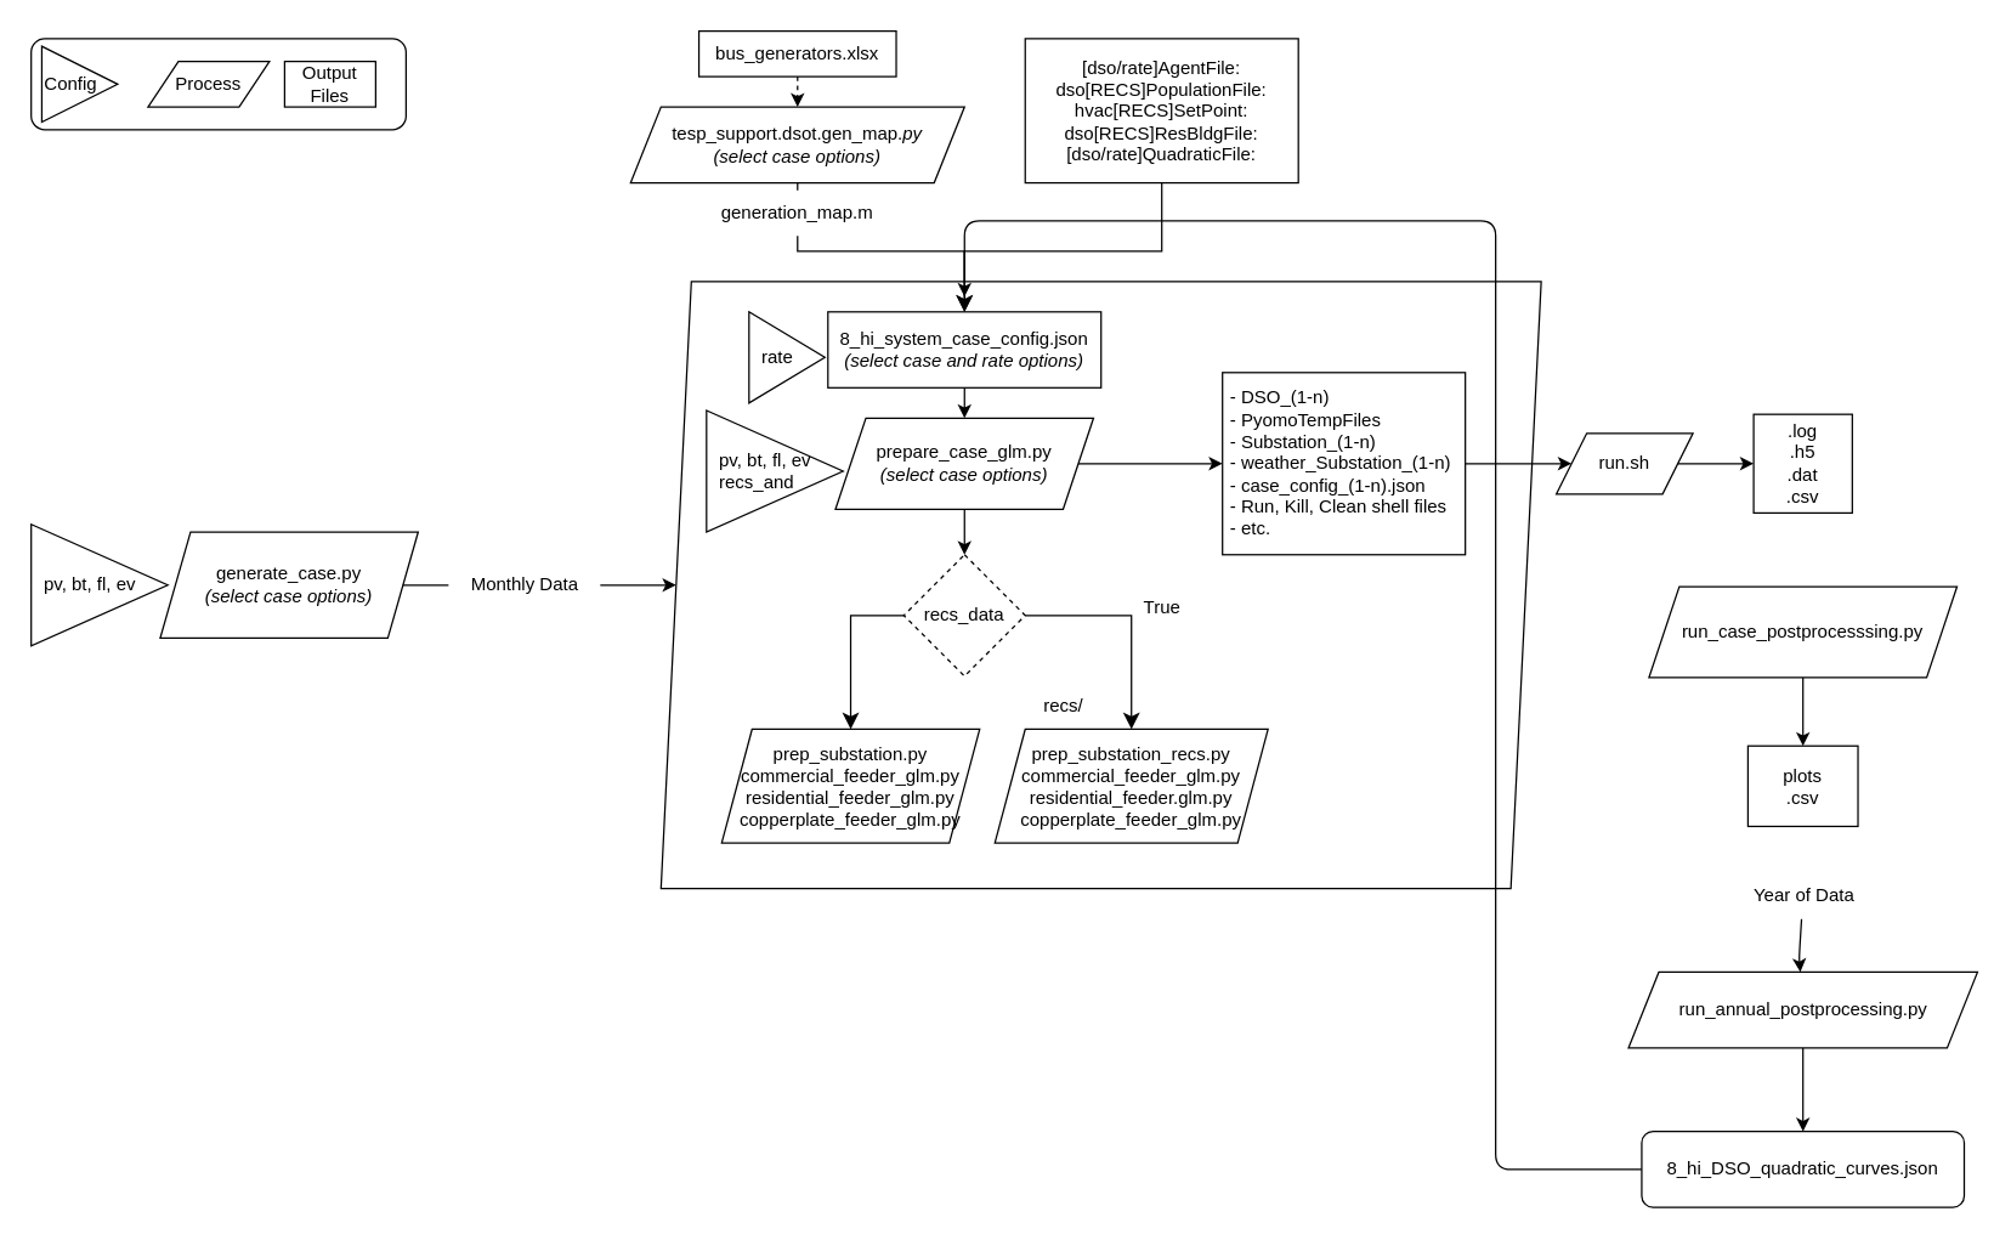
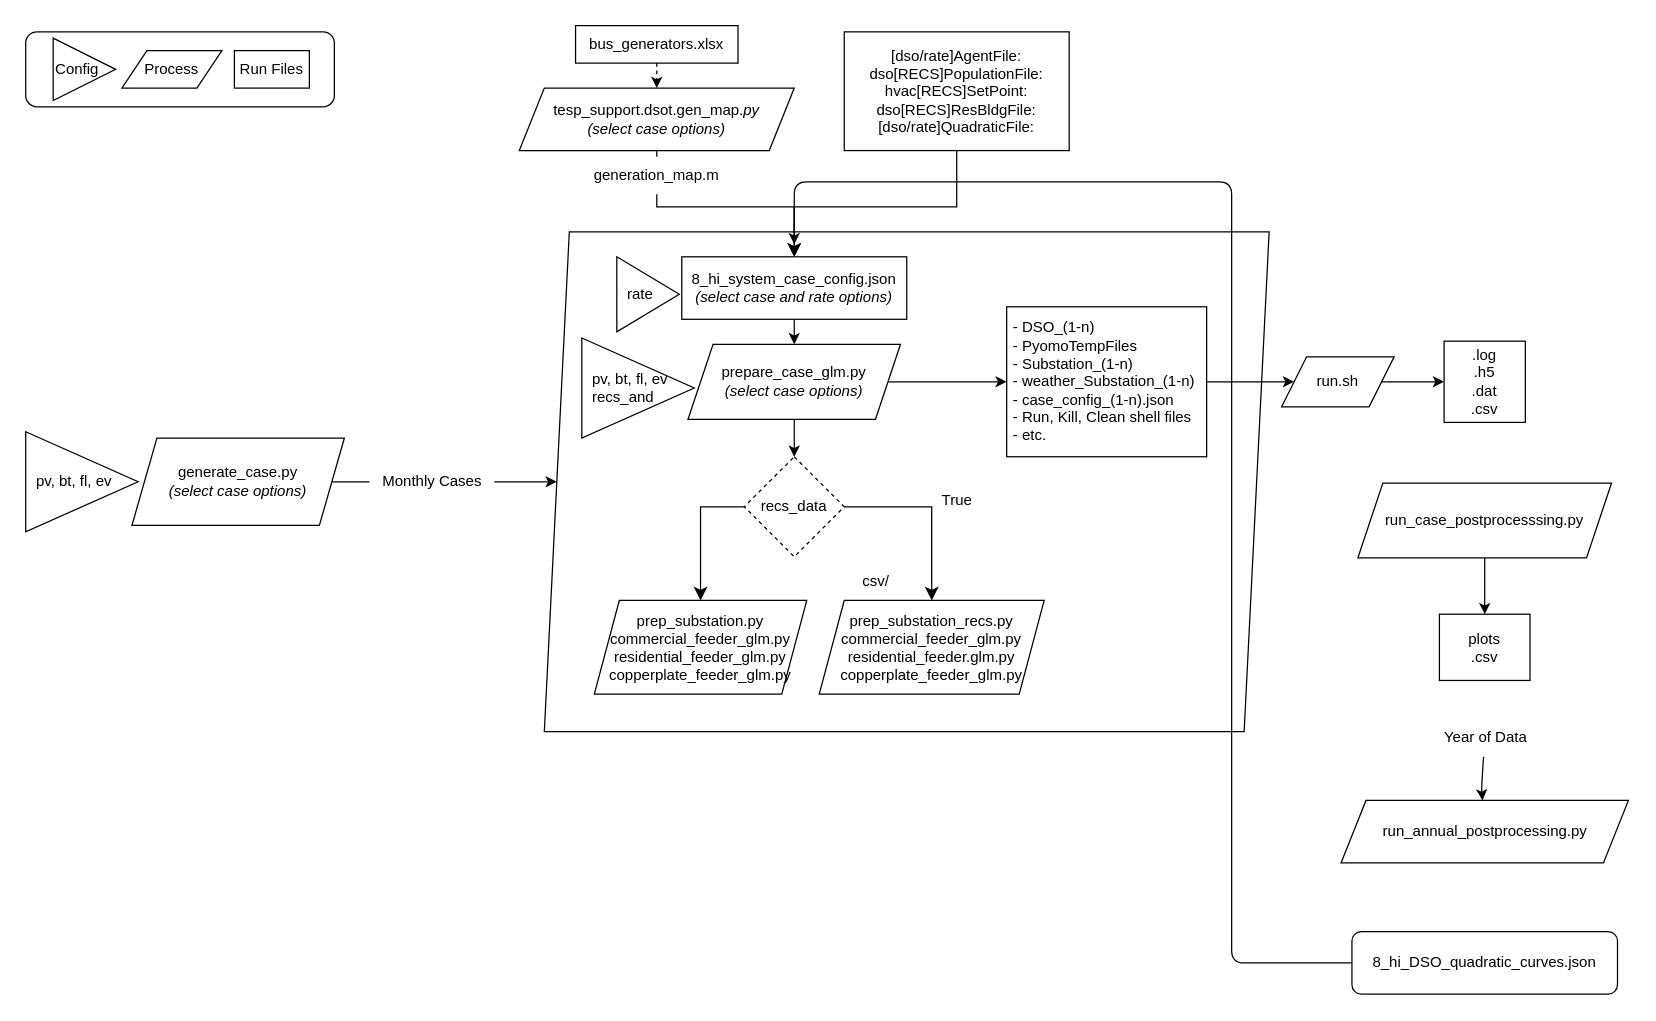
  <mxCell id="0" />
  <mxCell id="1" parent="0" />
  <mxCell id="2" value="" style="rounded=1;whiteSpace=wrap;html=1;" parent="1" vertex="1"><mxGeometry x="20" y="25" width="247" height="60" as="geometry" /></mxCell>
  <mxCell id="3" value="" style="shape=parallelogram;perimeter=parallelogramPerimeter;whiteSpace=wrap;html=1;fixedSize=1;" parent="1" vertex="1"><mxGeometry x="435" y="185" width="580" height="400" as="geometry" /></mxCell>
- <mxCell id="4" value="Output Files" style="rounded=0;whiteSpace=wrap;html=1;" parent="1" vertex="1"><mxGeometry x="187" y="40" width="60" height="30" as="geometry" /></mxCell>
+ <mxCell id="4" value="Run Files" style="rounded=0;whiteSpace=wrap;html=1;" parent="1" vertex="1"><mxGeometry x="187" y="40" width="60" height="30" as="geometry" /></mxCell>
  <mxCell id="5" value="Process" style="shape=parallelogram;perimeter=parallelogramPerimeter;whiteSpace=wrap;html=1;fixedSize=1;" parent="1" vertex="1"><mxGeometry x="97" y="40" width="80" height="30" as="geometry" /></mxCell>
  <mxCell id="6" value="" style="edgeStyle=none;html=1;" parent="1" source="7" target="10" edge="1"><mxGeometry relative="1" as="geometry" /></mxCell>
  <mxCell id="7" value="8_hi_system_case_config.json&lt;br&gt;&lt;i&gt;(select case and rate options)&lt;/i&gt;" style="rounded=0;whiteSpace=wrap;html=1;" parent="1" vertex="1"><mxGeometry x="545" y="205" width="180" height="50" as="geometry" /></mxCell>
  <mxCell id="8" style="edgeStyle=none;html=1;exitX=0.5;exitY=1;exitDx=0;exitDy=0;" parent="1" source="10" target="13" edge="1"><mxGeometry relative="1" as="geometry" /></mxCell>
  <mxCell id="9" value="" style="edgeStyle=none;html=1;" parent="1" source="10" target="23" edge="1"><mxGeometry relative="1" as="geometry" /></mxCell>
  <mxCell id="10" value="prepare_case_glm.py&lt;br&gt;&lt;i&gt;(select case options)&lt;/i&gt;" style="shape=parallelogram;perimeter=parallelogramPerimeter;whiteSpace=wrap;html=1;fixedSize=1;" parent="1" vertex="1"><mxGeometry x="550" y="275" width="170" height="60" as="geometry" /></mxCell>
  <mxCell id="11" value="prep_substation.py&lt;br&gt;commercial_feeder_glm.py&lt;br&gt;residential_feeder_glm.py&lt;br&gt;copperplate_feeder_glm.py" style="shape=parallelogram;perimeter=parallelogramPerimeter;whiteSpace=wrap;html=1;fixedSize=1;" parent="1" vertex="1"><mxGeometry x="475" y="480" width="170" height="75" as="geometry" /></mxCell>
  <mxCell id="12" value="prep_substation_recs.py&lt;br&gt;commercial_feeder_glm.py&lt;br&gt;residential_feeder.glm.py&lt;br&gt;copperplate_feeder_glm.py" style="shape=parallelogram;perimeter=parallelogramPerimeter;whiteSpace=wrap;html=1;fixedSize=1;" parent="1" vertex="1"><mxGeometry x="655" y="480" width="180" height="75" as="geometry" /></mxCell>
  <mxCell id="13" value="recs_data" style="rhombus;whiteSpace=wrap;html=1;dashed=1;" parent="1" vertex="1"><mxGeometry x="595" y="365" width="80" height="80" as="geometry" /></mxCell>
  <mxCell id="14" value="" style="edgeStyle=segmentEdgeStyle;endArrow=classic;html=1;curved=0;rounded=0;endSize=8;startSize=8;exitX=0;exitY=0.5;exitDx=0;exitDy=0;entryX=0.5;entryY=0;entryDx=0;entryDy=0;" parent="1" source="13" target="11" edge="1"><mxGeometry width="50" height="50" relative="1" as="geometry"><mxPoint x="855" y="532" as="sourcePoint" /><mxPoint x="905" y="482" as="targetPoint" /></mxGeometry></mxCell>
  <mxCell id="15" value="" style="edgeStyle=segmentEdgeStyle;endArrow=classic;html=1;curved=0;rounded=0;endSize=8;startSize=8;exitX=1;exitY=0.5;exitDx=0;exitDy=0;" parent="1" source="13" target="12" edge="1"><mxGeometry width="50" height="50" relative="1" as="geometry"><mxPoint x="855" y="532" as="sourcePoint" /><mxPoint x="905" y="482" as="targetPoint" /></mxGeometry></mxCell>
  <mxCell id="16" value="True" style="text;html=1;align=center;verticalAlign=middle;resizable=0;points=[];autosize=1;strokeColor=none;fillColor=none;" parent="1" vertex="1"><mxGeometry x="740" y="385" width="50" height="30" as="geometry" /></mxCell>
  <mxCell id="17" value="tesp_support.dsot.gen_map.&lt;i&gt;py&lt;br&gt;(select case options)&lt;/i&gt;" style="shape=parallelogram;perimeter=parallelogramPerimeter;whiteSpace=wrap;html=1;fixedSize=1;" parent="1" vertex="1"><mxGeometry x="415" y="70" width="220" height="50" as="geometry" /></mxCell>
  <mxCell id="18" value="" style="edgeStyle=none;html=1;endArrow=none;" parent="1" source="17" target="19" edge="1"><mxGeometry relative="1" as="geometry"><mxPoint x="525" y="120" as="sourcePoint" /><mxPoint x="525" y="170" as="targetPoint" /></mxGeometry></mxCell>
  <mxCell id="19" value="generation_map.m" style="text;html=1;strokeColor=none;fillColor=none;align=center;verticalAlign=middle;whiteSpace=wrap;rounded=0;" parent="1" vertex="1"><mxGeometry x="495" y="125" width="60" height="30" as="geometry" /></mxCell>
  <mxCell id="20" style="edgeStyle=none;html=1;exitX=0.5;exitY=1;exitDx=0;exitDy=0;dashed=1;" parent="1" source="21" target="17" edge="1"><mxGeometry relative="1" as="geometry" /></mxCell>
  <mxCell id="21" value="bus_generators.xlsx" style="rounded=0;whiteSpace=wrap;html=1;" parent="1" vertex="1"><mxGeometry x="460" y="20" width="130" height="30" as="geometry" /></mxCell>
  <mxCell id="22" style="edgeStyle=none;html=1;entryX=0;entryY=0.5;entryDx=0;entryDy=0;" parent="1" source="23" target="26" edge="1"><mxGeometry relative="1" as="geometry" /></mxCell>
  <mxCell id="23" value="&amp;nbsp;- DSO_(1-n)&lt;br&gt;&amp;nbsp;- PyomoTempFiles&lt;br&gt;&amp;nbsp;- Substation_(1-n)&lt;br&gt;&amp;nbsp;- weather_Substation_(1-n)&lt;br&gt;&amp;nbsp;- case_config_(1-n).json&lt;br&gt;&amp;nbsp;- Run, Kill, Clean shell files&lt;br&gt;&amp;nbsp;- etc." style="whiteSpace=wrap;html=1;align=left;" parent="1" vertex="1"><mxGeometry x="805" y="245" width="160" height="120" as="geometry" /></mxCell>
- <mxCell id="24" value="recs/" style="text;html=1;align=center;verticalAlign=middle;resizable=0;points=[];autosize=1;strokeColor=none;fillColor=none;" parent="1" vertex="1"><mxGeometry x="675" y="450" width="50" height="30" as="geometry" /></mxCell>
+ <mxCell id="24" value="csv/" style="text;html=1;align=center;verticalAlign=middle;resizable=0;points=[];autosize=1;strokeColor=none;fillColor=none;" parent="1" vertex="1"><mxGeometry x="675" y="450" width="50" height="30" as="geometry" /></mxCell>
  <mxCell id="25" style="edgeStyle=none;html=1;exitX=1;exitY=0.5;exitDx=0;exitDy=0;entryX=0;entryY=0.5;entryDx=0;entryDy=0;" parent="1" source="26" target="27" edge="1"><mxGeometry relative="1" as="geometry" /></mxCell>
  <mxCell id="26" value="run.sh" style="shape=parallelogram;perimeter=parallelogramPerimeter;whiteSpace=wrap;html=1;fixedSize=1;" parent="1" vertex="1"><mxGeometry x="1025" y="285" width="90" height="40" as="geometry" /></mxCell>
  <mxCell id="27" value=".log&lt;br&gt;.h5&lt;br&gt;.dat&lt;br&gt;.csv&lt;br&gt;" style="whiteSpace=wrap;html=1;aspect=fixed;" parent="1" vertex="1"><mxGeometry x="1155" y="272.5" width="65" height="65" as="geometry" /></mxCell>
  <mxCell id="28" style="edgeStyle=none;html=1;exitX=0.5;exitY=1;exitDx=0;exitDy=0;entryX=0.5;entryY=0;entryDx=0;entryDy=0;" parent="1" source="29" target="31" edge="1"><mxGeometry relative="1" as="geometry" /></mxCell>
  <mxCell id="29" value="run_case_postprocesssing.py" style="shape=parallelogram;perimeter=parallelogramPerimeter;whiteSpace=wrap;html=1;fixedSize=1;" parent="1" vertex="1"><mxGeometry x="1086" y="386" width="203" height="60" as="geometry" /></mxCell>
  <mxCell id="30" value="" style="edgeStyle=none;html=1;startArrow=none;" parent="1" source="38" target="37" edge="1"><mxGeometry relative="1" as="geometry"><Array as="points"><mxPoint x="1185" y="630" /></Array></mxGeometry></mxCell>
  <mxCell id="31" value="plots&lt;br&gt;.csv" style="whiteSpace=wrap;html=1;" parent="1" vertex="1"><mxGeometry x="1151.25" y="491" width="72.5" height="53" as="geometry" /></mxCell>
  <mxCell id="32" style="edgeStyle=none;html=1;entryX=0;entryY=0.5;entryDx=0;entryDy=0;startArrow=none;" parent="1" source="35" target="3" edge="1"><mxGeometry relative="1" as="geometry" /></mxCell>
  <mxCell id="33" value="generate_case.py&lt;br&gt;&lt;i&gt;(select case options)&lt;/i&gt;" style="shape=parallelogram;perimeter=parallelogramPerimeter;whiteSpace=wrap;html=1;fixedSize=1;" parent="1" vertex="1"><mxGeometry x="105" y="350" width="170" height="70" as="geometry" /></mxCell>
  <mxCell id="34" value="" style="edgeStyle=none;html=1;entryX=0;entryY=0.5;entryDx=0;entryDy=0;endArrow=none;" parent="1" source="33" target="35" edge="1"><mxGeometry relative="1" as="geometry"><mxPoint x="265" y="385" as="sourcePoint" /><mxPoint x="445" y="385" as="targetPoint" /></mxGeometry></mxCell>
- <mxCell id="35" value="Monthly Data" style="text;html=1;align=center;verticalAlign=middle;resizable=0;points=[];autosize=1;strokeColor=none;fillColor=none;" parent="1" vertex="1"><mxGeometry x="295" y="370" width="100" height="30" as="geometry" /></mxCell>
- <mxCell id="36" value="" style="edgeStyle=none;html=1;" parent="1" source="37" target="46" edge="1"><mxGeometry relative="1" as="geometry" /></mxCell>
+ <mxCell id="35" value="Monthly Cases" style="text;html=1;align=center;verticalAlign=middle;resizable=0;points=[];autosize=1;strokeColor=none;fillColor=none;" parent="1" vertex="1"><mxGeometry x="295" y="370" width="100" height="30" as="geometry" /></mxCell>
  <mxCell id="37" value="run_annual_postprocessing.py" style="shape=parallelogram;perimeter=parallelogramPerimeter;whiteSpace=wrap;html=1;fixedSize=1;" parent="1" vertex="1"><mxGeometry x="1072.5" y="640" width="230" height="50" as="geometry" /></mxCell>
  <mxCell id="38" value="Year of Data" style="text;html=1;align=center;verticalAlign=middle;resizable=0;points=[];autosize=1;strokeColor=none;fillColor=none;" parent="1" vertex="1"><mxGeometry x="1142.5" y="575" width="90" height="30" as="geometry" /></mxCell>
  <mxCell id="39" value="&amp;nbsp; rate" style="triangle;whiteSpace=wrap;html=1;align=left;" parent="1" vertex="1"><mxGeometry x="493" y="205" width="50" height="60" as="geometry" /></mxCell>
  <mxCell id="40" value="&amp;nbsp; pv, bt, fl, ev&lt;br&gt;&amp;nbsp; recs_and" style="triangle;whiteSpace=wrap;html=1;align=left;" parent="1" vertex="1"><mxGeometry y="270" width="90" height="80" as="geometry" x="465" /></mxCell>
  <mxCell id="41" value="[dso/rate]AgentFile:&lt;br&gt;dso[RECS]PopulationFile:&lt;br&gt;hvac[RECS]SetPoint:&lt;br&gt;dso[RECS]ResBldgFile:&lt;br&gt;[dso/rate]QuadraticFile:&lt;br&gt;" style="rounded=0;whiteSpace=wrap;html=1;" parent="1" vertex="1"><mxGeometry x="675" y="25" width="180" height="95" as="geometry" /></mxCell>
  <mxCell id="42" value="" style="edgeStyle=elbowEdgeStyle;elbow=vertical;endArrow=classic;html=1;curved=0;rounded=0;endSize=8;startSize=8;exitX=0.5;exitY=1;exitDx=0;exitDy=0;entryX=0.5;entryY=0;entryDx=0;entryDy=0;" parent="1" source="41" target="7" edge="1"><mxGeometry width="50" height="50" relative="1" as="geometry"><mxPoint x="655" y="385" as="sourcePoint" /><mxPoint x="705" y="335" as="targetPoint" /><Array as="points"><mxPoint x="705" y="165" /></Array></mxGeometry></mxCell>
  <mxCell id="43" value="" style="edgeStyle=elbowEdgeStyle;elbow=vertical;endArrow=classic;html=1;curved=0;rounded=0;endSize=8;startSize=8;exitX=0.5;exitY=1;exitDx=0;exitDy=0;entryX=0.5;entryY=0;entryDx=0;entryDy=0;" parent="1" source="19" target="7" edge="1"><mxGeometry width="50" height="50" relative="1" as="geometry"><mxPoint x="655" y="385" as="sourcePoint" /><mxPoint x="705" y="335" as="targetPoint" /><Array as="points"><mxPoint x="585" y="165" /></Array></mxGeometry></mxCell>
  <mxCell id="44" value="&amp;nbsp; pv, bt, fl, ev" style="triangle;whiteSpace=wrap;html=1;align=left;" parent="1" vertex="1"><mxGeometry x="20" y="345" width="90" height="80" as="geometry" /></mxCell>
  <mxCell id="45" style="edgeStyle=none;html=1;" parent="1" source="46" edge="1"><mxGeometry relative="1" as="geometry"><mxPoint x="635" y="195" as="targetPoint" /><Array as="points"><mxPoint x="985" y="770" /><mxPoint x="985" y="145" /><mxPoint x="635" y="145" /></Array></mxGeometry></mxCell>
  <mxCell id="46" value="8_hi_DSO_quadratic_curves.json" style="whiteSpace=wrap;html=1;rounded=1;" parent="1" vertex="1"><mxGeometry x="1081.25" y="745" width="212.5" height="50" as="geometry" /></mxCell>
- <mxCell id="47" value="Config" style="triangle;whiteSpace=wrap;html=1;align=left;" vertex="1" parent="1"><mxGeometry x="27" y="30" width="50" height="50" as="geometry" /></mxCell>
+ <mxCell id="47" value="Config" style="triangle;whiteSpace=wrap;html=1;align=left;" vertex="1" parent="1"><mxGeometry x="42" y="30" width="50" height="50" as="geometry" /></mxCell>
